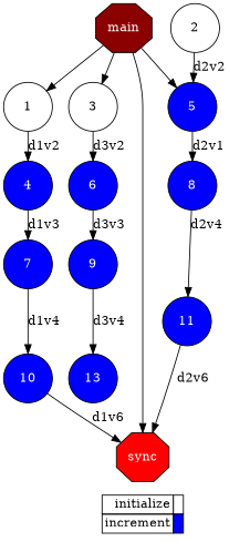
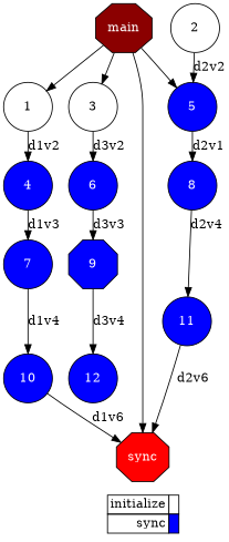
  digraph {
    compound=true
    labeljust=l
    rankdir=TB
    node [fillcolor="#0000ff" fontcolor="#ffffff" shape=circle style=filled]
    n1 [fillcolor="#8B0000" fontcolor="#FFFFFF" height=0.75 label=main shape=octagon]
    1 [fillcolor="#ffffff" fontcolor="#000000" height=0.75]
    2 [fillcolor="#ffffff" fontcolor="#000000" height=0.75]
    3 [fillcolor="#ffffff" fontcolor="#000000" height=0.75]
    n5 [fillcolor="#ff0000" fontcolor="#FFFFFF" height=0.75 label=sync shape=octagon]
    4 [height=0.75]
    5 [height=0.75]
    6 [height=0.75]
    7 [height=0.75]
    8 [height=0.75]
-   9 [height=0.75]
+   9 [height=0.75 shape=octagon]
    10 [height=0.75]
    11 [height=0.75]
-   12 [height=0.75 label=13]
-   n15 [height=0.75 label=<       <table border="0" cellpadding="2" cellspacing="0" cellborder="1"> <tr> <td align="right">initialize</td> <td bgcolor="#ffffff">&nbsp;</td> </tr> <tr> <td align="right">increment</td> <td bgcolor="#0000ff">&nbsp;</td> </tr>       </table>     > shape=plaintext fillcolor="" fontcolor="" style=""]
+   12 [height=0.75]
+   n15 [height=0.75 label=<       <table border="0" cellpadding="2" cellspacing="0" cellborder="1"> <tr> <td align="right">initialize</td> <td bgcolor="#ffffff">&nbsp;</td> </tr> <tr> <td align="right">sync</td> <td bgcolor="#0000ff">&nbsp;</td> </tr>       </table>     > shape=plaintext fillcolor="" fontcolor="" style=""]
    subgraph sub_1 {
      ranksep=0.20
      n1
      1
      2
      3
      n5
      4
      5
      6
      7
      8
      9
      10
      11
      12
    }
    subgraph sub_2 {
      label=Legend
      rank=sink
      ranksep=0.20
      n15
    }
    n1 -> 1
    n1 -> 3
    n1 -> n5
    n1 -> 5
    1 -> 4 [label=d1v2]
    2 -> 5 [label=d2v2]
    3 -> 6 [label=d3v2]
    4 -> 7 [label=d1v3]
    5 -> 8 [label=d2v1]
    6 -> 9 [label=d3v3]
    7 -> 10 [label=d1v4]
    8 -> 11 [label=d2v4]
    9 -> 12 [label=d3v4]
    10 -> n5 [label=d1v6]
    11 -> n5 [label=d2v6]
  }
